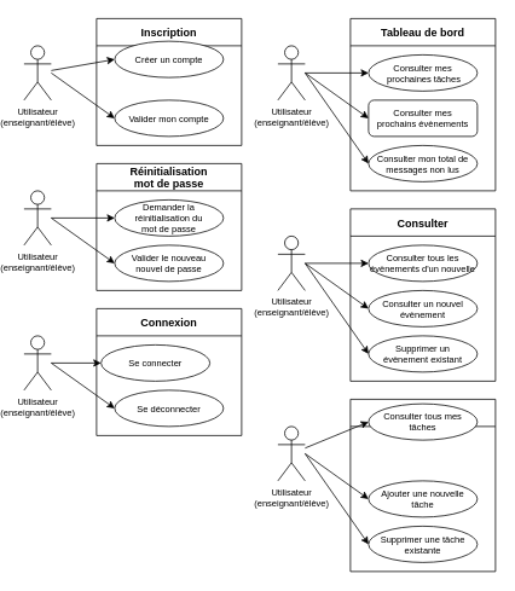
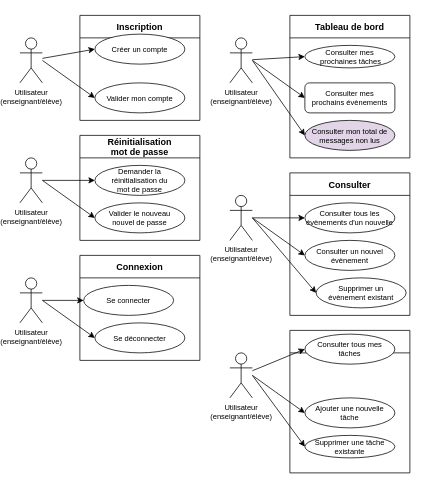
  <mxCell id="0" />
  <mxCell id="1" parent="0" />
  <mxCell id="2" value="Utilisateur&lt;br style=&quot;font-size: 10px;&quot;&gt;(enseignant/élève)" style="shape=umlActor;verticalLabelPosition=bottom;verticalAlign=top;html=1;outlineConnect=0;fontSize=10;" vertex="1" parent="1"><mxGeometry x="20" y="50" width="30" height="60" as="geometry" /></mxCell>
  <mxCell id="3" value="Inscription" style="swimlane;startSize=30;" vertex="1" parent="1"><mxGeometry x="100" y="20" width="160" height="140" as="geometry" /></mxCell>
  <mxCell id="4" value="Créer un compte" style="ellipse;whiteSpace=wrap;html=1;fontSize=10;" vertex="1" parent="3"><mxGeometry x="20" y="25" width="120" height="40" as="geometry" /></mxCell>
  <mxCell id="5" value="Valider mon compte" style="ellipse;whiteSpace=wrap;html=1;fontSize=10;" vertex="1" parent="3"><mxGeometry x="20" y="90" width="120" height="40" as="geometry" /></mxCell>
  <mxCell id="6" value="" style="endArrow=classic;html=1;rounded=0;entryX=0;entryY=0.5;entryDx=0;entryDy=0;" edge="1" parent="1" source="2" target="4"><mxGeometry width="50" height="50" relative="1" as="geometry"><mxPoint x="60" y="130" as="sourcePoint" /><mxPoint x="110" y="80" as="targetPoint" /></mxGeometry></mxCell>
  <mxCell id="7" value="" style="endArrow=classic;html=1;rounded=0;entryX=0;entryY=0.5;entryDx=0;entryDy=0;" edge="1" parent="1" target="5"><mxGeometry width="50" height="50" relative="1" as="geometry"><mxPoint x="50" y="80" as="sourcePoint" /><mxPoint x="230" y="60" as="targetPoint" /></mxGeometry></mxCell>
  <mxCell id="8" value="Utilisateur&lt;br style=&quot;font-size: 10px;&quot;&gt;(enseignant/élève)" style="shape=umlActor;verticalLabelPosition=bottom;verticalAlign=top;html=1;outlineConnect=0;fontSize=10;" vertex="1" parent="1"><mxGeometry x="20" y="210" width="30" height="60" as="geometry" /></mxCell>
  <mxCell id="9" value="Réinitialisation &#10;mot de passe" style="swimlane;startSize=30;" vertex="1" parent="1"><mxGeometry x="100" y="180" width="160" height="140" as="geometry" /></mxCell>
  <mxCell id="10" value="Demander la réinitialisation du &lt;br&gt;mot de passe" style="ellipse;whiteSpace=wrap;html=1;fontSize=10;" vertex="1" parent="9"><mxGeometry x="20" y="40" width="120" height="40" as="geometry" /></mxCell>
  <mxCell id="11" value="Valider le nouveau &lt;br&gt;nouvel de passe" style="ellipse;whiteSpace=wrap;html=1;fontSize=10;" vertex="1" parent="9"><mxGeometry x="20" y="90" width="120" height="40" as="geometry" /></mxCell>
  <mxCell id="12" value="" style="endArrow=classic;html=1;rounded=0;entryX=0;entryY=0.5;entryDx=0;entryDy=0;" edge="1" parent="1" source="8" target="10"><mxGeometry width="50" height="50" relative="1" as="geometry"><mxPoint x="60" y="290" as="sourcePoint" /><mxPoint x="110" y="240" as="targetPoint" /></mxGeometry></mxCell>
  <mxCell id="13" value="" style="endArrow=classic;html=1;rounded=0;entryX=0;entryY=0.5;entryDx=0;entryDy=0;" edge="1" parent="1" target="11"><mxGeometry width="50" height="50" relative="1" as="geometry"><mxPoint x="50" y="240" as="sourcePoint" /><mxPoint x="230" y="220" as="targetPoint" /></mxGeometry></mxCell>
  <mxCell id="14" value="Utilisateur&lt;br style=&quot;font-size: 10px;&quot;&gt;(enseignant/élève)" style="shape=umlActor;verticalLabelPosition=bottom;verticalAlign=top;html=1;outlineConnect=0;fontSize=10;" vertex="1" parent="1"><mxGeometry x="20" y="370" width="30" height="60" as="geometry" /></mxCell>
  <mxCell id="15" value="Connexion" style="swimlane;startSize=30;" vertex="1" parent="1"><mxGeometry x="100" y="340" width="160" height="140" as="geometry" /></mxCell>
  <mxCell id="16" value="Se connecter" style="ellipse;whiteSpace=wrap;html=1;fontSize=10;" vertex="1" parent="15"><mxGeometry x="5" y="40" width="120" height="40" as="geometry" /></mxCell>
  <mxCell id="17" value="Se déconnecter" style="ellipse;whiteSpace=wrap;html=1;fontSize=10;" vertex="1" parent="15"><mxGeometry x="20" y="90" width="120" height="40" as="geometry" /></mxCell>
  <mxCell id="18" value="" style="endArrow=classic;html=1;rounded=0;entryX=0;entryY=0.5;entryDx=0;entryDy=0;" edge="1" parent="1" source="14" target="16"><mxGeometry width="50" height="50" relative="1" as="geometry"><mxPoint x="60" y="450" as="sourcePoint" /><mxPoint x="110" y="400" as="targetPoint" /></mxGeometry></mxCell>
  <mxCell id="19" value="Utilisateur&lt;br style=&quot;font-size: 10px;&quot;&gt;(enseignant/élève)" style="shape=umlActor;verticalLabelPosition=bottom;verticalAlign=top;html=1;outlineConnect=0;fontSize=10;" vertex="1" parent="1"><mxGeometry x="300" y="50" width="30" height="60" as="geometry" /></mxCell>
  <mxCell id="20" value="Tableau de bord" style="swimlane;startSize=30;" vertex="1" parent="1"><mxGeometry x="380" y="20" width="160" height="190" as="geometry" /></mxCell>
- <mxCell id="21" value="Consulter mes&lt;br&gt;&amp;nbsp;prochaines tâches" style="ellipse;whiteSpace=wrap;html=1;fontSize=10;" vertex="1" parent="20"><mxGeometry x="20" y="40" width="120" height="40" as="geometry" /></mxCell>
+ <mxCell id="21" value="Consulter mes&lt;br&gt;&amp;nbsp;prochaines tâches" style="ellipse;whiteSpace=wrap;html=1;fontSize=10;" vertex="1" parent="20"><mxGeometry x="20" y="40" width="120" height="30" as="geometry" /></mxCell>
  <mxCell id="22" value="Consulter mes &lt;br&gt;prochains évènements" style="whiteSpace=wrap;html=1;fontSize=10;rounded=1;" vertex="1" parent="20"><mxGeometry x="20" y="90" width="120" height="40" as="geometry" /></mxCell>
- <mxCell id="23" value="Consulter mon total de messages non lus" style="ellipse;whiteSpace=wrap;html=1;fontSize=10;" vertex="1" parent="20"><mxGeometry x="20" y="140" width="120" height="40" as="geometry" /></mxCell>
+ <mxCell id="23" value="Consulter mon total de messages non lus" style="ellipse;whiteSpace=wrap;html=1;fontSize=10;fillColor=#e1d5e7;" vertex="1" parent="20"><mxGeometry x="20" y="140" width="120" height="40" as="geometry" /></mxCell>
  <mxCell id="24" value="" style="endArrow=classic;html=1;rounded=0;entryX=0;entryY=0.5;entryDx=0;entryDy=0;" edge="1" parent="1" source="19" target="21"><mxGeometry width="50" height="50" relative="1" as="geometry"><mxPoint x="340" y="130" as="sourcePoint" /><mxPoint x="390" y="80" as="targetPoint" /></mxGeometry></mxCell>
  <mxCell id="25" value="" style="endArrow=classic;html=1;rounded=0;entryX=0;entryY=0.5;entryDx=0;entryDy=0;" edge="1" parent="1" target="22"><mxGeometry width="50" height="50" relative="1" as="geometry"><mxPoint x="330" y="80" as="sourcePoint" /><mxPoint x="510" y="60" as="targetPoint" /></mxGeometry></mxCell>
  <mxCell id="26" value="" style="endArrow=classic;html=1;rounded=0;entryX=0;entryY=0.5;entryDx=0;entryDy=0;" edge="1" parent="1" target="23"><mxGeometry width="50" height="50" relative="1" as="geometry"><mxPoint x="330" y="80" as="sourcePoint" /><mxPoint x="410" y="160" as="targetPoint" /></mxGeometry></mxCell>
  <mxCell id="27" value="Utilisateur&lt;br style=&quot;font-size: 10px;&quot;&gt;(enseignant/élève)" style="shape=umlActor;verticalLabelPosition=bottom;verticalAlign=top;html=1;outlineConnect=0;fontSize=10;" vertex="1" parent="1"><mxGeometry x="300" y="260" width="30" height="60" as="geometry" /></mxCell>
  <mxCell id="28" value="Consulter" style="swimlane;startSize=30;" vertex="1" parent="1"><mxGeometry x="380" y="230" width="160" height="190" as="geometry" /></mxCell>
  <mxCell id="29" value="Consulter tous les&lt;br&gt;évènements d'un nouvelle" style="ellipse;whiteSpace=wrap;html=1;fontSize=10;" vertex="1" parent="28"><mxGeometry x="20" y="40" width="120" height="40" as="geometry" /></mxCell>
  <mxCell id="30" value="Consulter un nouvel évènement" style="ellipse;whiteSpace=wrap;html=1;fontSize=10;" vertex="1" parent="28"><mxGeometry x="20" y="90" width="120" height="40" as="geometry" /></mxCell>
- <mxCell id="31" value="Supprimer un &lt;br&gt;évènement existant" style="ellipse;whiteSpace=wrap;html=1;fontSize=10;" vertex="1" parent="28"><mxGeometry x="20" y="140" width="120" height="40" as="geometry" /></mxCell>
+ <mxCell id="31" value="Supprimer un &lt;br&gt;évènement existant" style="ellipse;whiteSpace=wrap;html=1;fontSize=10;" vertex="1" parent="28"><mxGeometry x="35" y="140" width="120" height="40" as="geometry" /></mxCell>
  <mxCell id="32" value="" style="endArrow=classic;html=1;rounded=0;entryX=0;entryY=0.5;entryDx=0;entryDy=0;" edge="1" parent="1" source="27" target="29"><mxGeometry width="50" height="50" relative="1" as="geometry"><mxPoint x="340" y="340" as="sourcePoint" /><mxPoint x="390" y="290" as="targetPoint" /></mxGeometry></mxCell>
  <mxCell id="33" value="" style="endArrow=classic;html=1;rounded=0;entryX=0;entryY=0.5;entryDx=0;entryDy=0;" edge="1" parent="1" target="30"><mxGeometry width="50" height="50" relative="1" as="geometry"><mxPoint x="330" y="290" as="sourcePoint" /><mxPoint x="510" y="270" as="targetPoint" /></mxGeometry></mxCell>
  <mxCell id="34" value="" style="endArrow=classic;html=1;rounded=0;entryX=0;entryY=0.5;entryDx=0;entryDy=0;" edge="1" parent="1" target="31"><mxGeometry width="50" height="50" relative="1" as="geometry"><mxPoint x="330" y="290" as="sourcePoint" /><mxPoint x="410" y="370" as="targetPoint" /></mxGeometry></mxCell>
  <mxCell id="35" value="Utilisateur&lt;br style=&quot;font-size: 10px;&quot;&gt;(enseignant/élève)" style="shape=umlActor;verticalLabelPosition=bottom;verticalAlign=top;html=1;outlineConnect=0;fontSize=10;" vertex="1" parent="1"><mxGeometry x="300" y="470" width="30" height="60" as="geometry" /></mxCell>
  <mxCell id="36" value="Tâches" style="swimlane;startSize=30;" vertex="1" parent="1"><mxGeometry x="380" y="440" width="160" height="190" as="geometry" /></mxCell>
  <mxCell id="37" value="Consulter tous mes tâches" style="ellipse;whiteSpace=wrap;html=1;fontSize=10;" vertex="1" parent="36"><mxGeometry x="20" y="5" width="120" height="40" as="geometry" /></mxCell>
  <mxCell id="38" value="Ajouter une nouvelle tâche" style="ellipse;whiteSpace=wrap;html=1;fontSize=10;" vertex="1" parent="36"><mxGeometry x="20" y="90" width="120" height="40" as="geometry" /></mxCell>
- <mxCell id="39" value="Supprimer une tâche existante" style="ellipse;whiteSpace=wrap;html=1;fontSize=10;" vertex="1" parent="36"><mxGeometry x="20" y="140" width="120" height="40" as="geometry" /></mxCell>
+ <mxCell id="39" value="Supprimer une tâche existante" style="ellipse;whiteSpace=wrap;html=1;fontSize=10;" vertex="1" parent="36"><mxGeometry x="20" y="140" width="120" height="30" as="geometry" /></mxCell>
  <mxCell id="40" value="" style="endArrow=classic;html=1;rounded=0;entryX=0;entryY=0.5;entryDx=0;entryDy=0;" edge="1" parent="1" source="35" target="37"><mxGeometry width="50" height="50" relative="1" as="geometry"><mxPoint x="340" y="550" as="sourcePoint" /><mxPoint x="390" y="500" as="targetPoint" /></mxGeometry></mxCell>
  <mxCell id="41" value="" style="endArrow=classic;html=1;rounded=0;entryX=0;entryY=0.5;entryDx=0;entryDy=0;" edge="1" parent="1" target="38"><mxGeometry width="50" height="50" relative="1" as="geometry"><mxPoint x="330" y="500" as="sourcePoint" /><mxPoint x="510" y="480" as="targetPoint" /></mxGeometry></mxCell>
  <mxCell id="42" value="" style="endArrow=classic;html=1;rounded=0;entryX=0;entryY=0.5;entryDx=0;entryDy=0;" edge="1" parent="1" target="39"><mxGeometry width="50" height="50" relative="1" as="geometry"><mxPoint x="330" y="500" as="sourcePoint" /><mxPoint x="410" y="580" as="targetPoint" /></mxGeometry></mxCell>
  <mxCell id="43" value="" style="endArrow=classic;html=1;rounded=0;entryX=0;entryY=0.5;entryDx=0;entryDy=0;" edge="1" parent="1" target="17"><mxGeometry width="50" height="50" relative="1" as="geometry"><mxPoint x="50" y="400" as="sourcePoint" /><mxPoint x="130" y="410" as="targetPoint" /></mxGeometry></mxCell>
